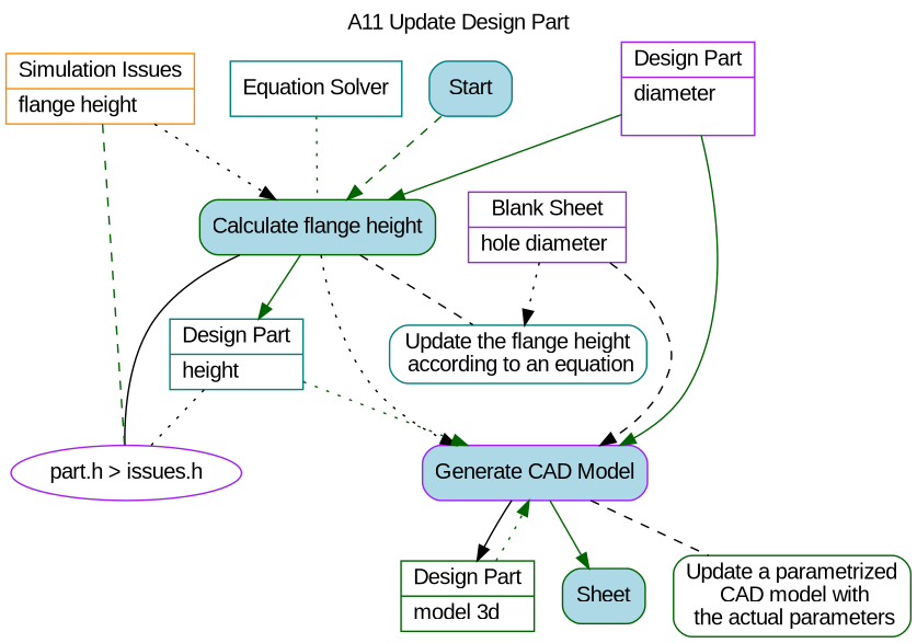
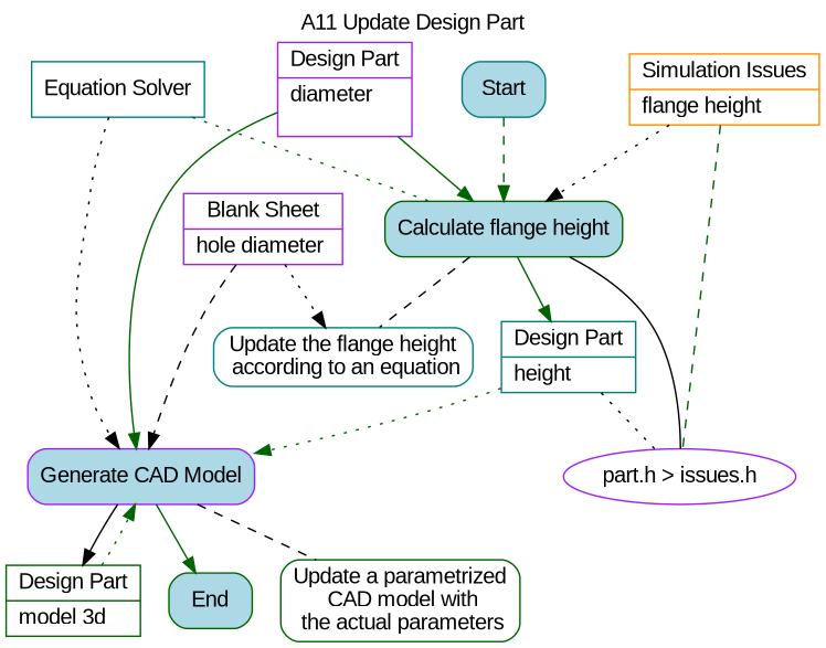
  digraph {
    fontname="Liberation Sans"
    label="A11 Update Design Part"
    labelloc=t
    node [color=purple fillcolor=white fontname="Liberation Sans" shape=box style=filled]
    edge [color=darkgreen dir=forward fontcolor=black fontname="Liberation Sans" style=dotted]
    n1 [label="{Design Part | diameter \l \l}" shape=record]
    n2 [color=darkgreen fillcolor=lightblue label="Calculate flange height" style="filled, rounded"]
    n3 [fillcolor=lightblue label="Generate CAD Model" style="filled, rounded"]
    n4 [color=teal label="{Design Part | height \l}" shape=record]
    n5 [color=teal label="Update the flange height\n according to an equation" style="filled, rounded"]
    n6 [color=darkgreen label="{Design Part | model 3d \l}" shape=record]
-   End [color=darkgreen fillcolor=lightblue style="filled, rounded" label=Sheet]
+   End [color=darkgreen fillcolor=lightblue style="filled, rounded"]
    n8 [color=darkgreen label="Update a parametrized\n CAD model with\n the actual parameters" style="filled, rounded"]
    n9 [label="part.h > issues.h" shape=ellipse]
    n10 [label="{Blank Sheet | hole diameter \l}" shape=record]
    n11 [color=darkorange label="{Simulation Issues | flange height \l}" shape=record]
    n12 [color=teal label="Equation Solver"]
    Start [color=teal fillcolor=lightblue style="filled, rounded"]
    n1 -> n2 [style=solid]
    n1 -> n3 [style=solid]
-   n2 -> n3 [color=black fontcolor=blue]
+   n12 -> n3 [color=black fontcolor=blue]
    n2 -> n4 [style=solid]
    n2 -> n5 [color=black dir=none style=dashed fontcolor=""]
    n3 -> n6 [color=black style=solid]
    n3 -> End [fontcolor=blue style=solid]
    n3 -> n8 [color=black dir=none style=dashed fontcolor=""]
    n4 -> n3
    n4 -> n9 [color=black dir=none]
    n6 -> n3
    n9 -> n2 [color=black dir=none style=solid]
    n10 -> n3 [color=black style=dashed]
    n10 -> n5 [color=black]
    n11 -> n2 [color=black]
    n11 -> n9 [dir=none style=dashed]
    n12 -> n2 [dir=none fontcolor=blue]
    Start -> n2 [fontcolor=blue style=dashed]
  }
